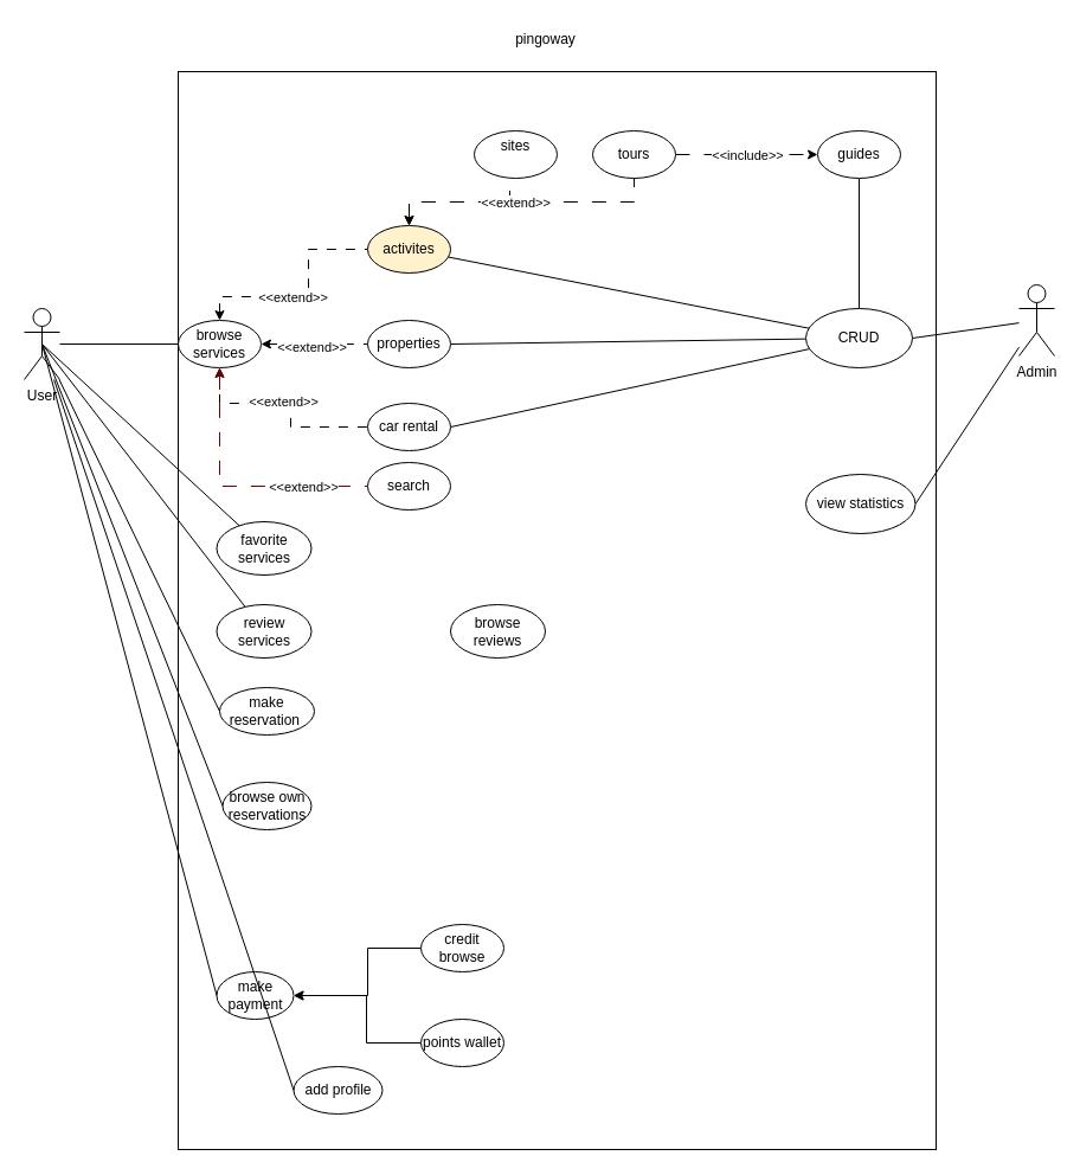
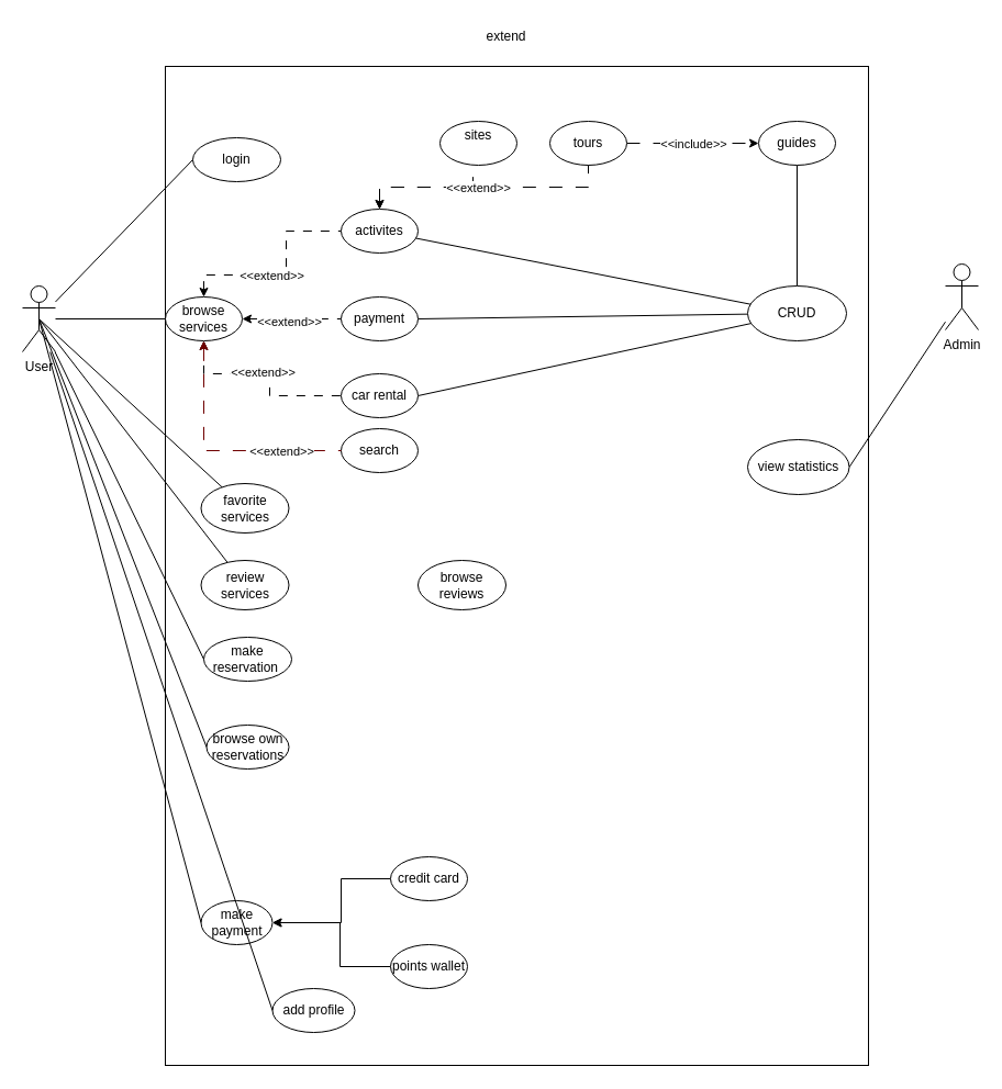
  <mxCell id="0" />
  <mxCell id="1" parent="0" />
  <mxCell id="2" value="User&lt;div&gt;&lt;br&gt;&lt;/div&gt;" style="shape=umlActor;verticalLabelPosition=bottom;verticalAlign=top;html=1;" vertex="1" parent="1"><mxGeometry x="20" y="260" width="30" height="60" as="geometry" /></mxCell>
  <mxCell id="3" value="" style="rounded=0;whiteSpace=wrap;html=1;direction=south;" vertex="1" parent="1"><mxGeometry x="150" y="60" width="640" height="910" as="geometry" /></mxCell>
- <mxCell id="4" value="pingoway&lt;div&gt;&lt;br&gt;&lt;/div&gt;" style="text;html=1;align=center;verticalAlign=middle;resizable=0;points=[];autosize=1;strokeColor=none;fillColor=none;" vertex="1" parent="1"><mxGeometry x="425" y="20" width="70" height="40" as="geometry" /></mxCell>
+ <mxCell id="4" value="extend&lt;div&gt;&lt;br&gt;&lt;/div&gt;" style="text;html=1;align=center;verticalAlign=middle;resizable=0;points=[];autosize=1;strokeColor=none;fillColor=none;" vertex="1" parent="1"><mxGeometry x="425" y="20" width="70" height="40" as="geometry" /></mxCell>
  <mxCell id="5" style="rounded=0;orthogonalLoop=1;jettySize=auto;html=1;endArrow=none;endFill=0;" edge="1" parent="1" source="50" target="19"><mxGeometry relative="1" as="geometry" /></mxCell>
  <mxCell id="6" style="rounded=0;orthogonalLoop=1;jettySize=auto;html=1;entryX=1;entryY=0.5;entryDx=0;entryDy=0;endArrow=none;endFill=0;" edge="1" parent="1" source="50" target="20"><mxGeometry relative="1" as="geometry" /></mxCell>
  <mxCell id="7" style="rounded=0;orthogonalLoop=1;jettySize=auto;html=1;entryX=1;entryY=0.5;entryDx=0;entryDy=0;endArrow=none;endFill=0;" edge="1" parent="1" source="50" target="21"><mxGeometry relative="1" as="geometry" /></mxCell>
  <mxCell id="8" style="rounded=0;orthogonalLoop=1;jettySize=auto;html=1;entryX=0.5;entryY=1;entryDx=0;entryDy=0;endArrow=none;endFill=0;" edge="1" parent="1" source="50" target="32"><mxGeometry relative="1" as="geometry" /></mxCell>
  <mxCell id="9" style="rounded=0;orthogonalLoop=1;jettySize=auto;html=1;entryX=1;entryY=0.5;entryDx=0;entryDy=0;endArrow=none;endFill=0;" edge="1" parent="1" source="10" target="54"><mxGeometry relative="1" as="geometry" /></mxCell>
  <mxCell id="10" value="Admin" style="shape=umlActor;verticalLabelPosition=bottom;verticalAlign=top;html=1;" vertex="1" parent="1"><mxGeometry x="860" y="240" width="30" height="60" as="geometry" /></mxCell>
  <mxCell id="11" value="" style="edgeStyle=orthogonalEdgeStyle;rounded=0;orthogonalLoop=1;jettySize=auto;html=1;endArrow=none;endFill=0;startArrow=classic;startFill=1;dashed=1;dashPattern=8 8;" edge="1" parent="1" source="17" target="19"><mxGeometry relative="1" as="geometry"><Array as="points"><mxPoint x="185" y="250" /><mxPoint x="260" y="250" /><mxPoint x="260" y="210" /></Array></mxGeometry></mxCell>
  <mxCell id="12" value="&amp;lt;&amp;lt;extend&amp;gt;&amp;gt;" style="edgeLabel;html=1;align=center;verticalAlign=middle;resizable=0;points=[];" vertex="1" connectable="0" parent="11"><mxGeometry x="-0.12" relative="1" as="geometry"><mxPoint as="offset" /></mxGeometry></mxCell>
  <mxCell id="13" value="" style="edgeStyle=orthogonalEdgeStyle;rounded=0;orthogonalLoop=1;jettySize=auto;html=1;dashed=1;dashPattern=8 8;endArrow=none;endFill=0;startArrow=classic;startFill=1;" edge="1" parent="1" source="17" target="20"><mxGeometry relative="1" as="geometry" /></mxCell>
  <mxCell id="14" value="&amp;lt;&amp;lt;extend&amp;gt;&amp;gt;" style="edgeLabel;html=1;align=center;verticalAlign=middle;resizable=0;points=[];" vertex="1" connectable="0" parent="13"><mxGeometry x="-0.067" y="-2" relative="1" as="geometry"><mxPoint as="offset" /></mxGeometry></mxCell>
  <mxCell id="15" value="" style="edgeStyle=orthogonalEdgeStyle;rounded=0;orthogonalLoop=1;jettySize=auto;html=1;endArrow=none;endFill=0;startArrow=classic;startFill=1;dashed=1;dashPattern=8 8;" edge="1" parent="1" source="17" target="21"><mxGeometry relative="1" as="geometry"><Array as="points"><mxPoint x="185" y="340" /><mxPoint x="245" y="340" /><mxPoint x="245" y="360" /></Array></mxGeometry></mxCell>
  <mxCell id="16" value="&amp;lt;&amp;lt;extend&amp;gt;&amp;gt;" style="edgeLabel;html=1;align=center;verticalAlign=middle;resizable=0;points=[];" vertex="1" connectable="0" parent="15"><mxGeometry x="-0.05" y="2" relative="1" as="geometry"><mxPoint as="offset" /></mxGeometry></mxCell>
  <mxCell id="17" value="browse services" style="ellipse;whiteSpace=wrap;html=1;" vertex="1" parent="1"><mxGeometry x="150" y="270" width="70" height="40" as="geometry" /></mxCell>
  <mxCell id="18" value="" style="edgeStyle=orthogonalEdgeStyle;rounded=0;orthogonalLoop=1;jettySize=auto;html=1;endArrow=none;endFill=0;startArrow=classic;startFill=1;dashed=1;dashPattern=12 12;" edge="1" parent="1" source="19" target="26"><mxGeometry relative="1" as="geometry"><Array as="points"><mxPoint x="345" y="170" /><mxPoint x="430" y="170" /></Array></mxGeometry></mxCell>
- <mxCell id="19" value="activites" style="ellipse;whiteSpace=wrap;html=1;fillColor=#fff2cc;" vertex="1" parent="1"><mxGeometry x="310" y="190" width="70" height="40" as="geometry" /></mxCell>
- <mxCell id="20" value="properties" style="ellipse;whiteSpace=wrap;html=1;" vertex="1" parent="1"><mxGeometry x="310" y="270" width="70" height="40" as="geometry" /></mxCell>
+ <mxCell id="19" value="activites" style="ellipse;whiteSpace=wrap;html=1;" vertex="1" parent="1"><mxGeometry x="310" y="190" width="70" height="40" as="geometry" /></mxCell>
+ <mxCell id="20" value="payment" style="ellipse;whiteSpace=wrap;html=1;" vertex="1" parent="1"><mxGeometry x="310" y="270" width="70" height="40" as="geometry" /></mxCell>
  <mxCell id="21" value="car rental" style="ellipse;whiteSpace=wrap;html=1;" vertex="1" parent="1"><mxGeometry x="310" y="340" width="70" height="40" as="geometry" /></mxCell>
  <mxCell id="22" style="rounded=0;orthogonalLoop=1;jettySize=auto;html=1;entryX=0;entryY=0.5;entryDx=0;entryDy=0;endArrow=none;endFill=0;" edge="1" parent="1" source="2" target="17"><mxGeometry relative="1" as="geometry"><mxPoint x="80" y="220" as="sourcePoint" /><mxPoint x="185" y="250" as="targetPoint" /></mxGeometry></mxCell>
  <mxCell id="23" value="search" style="ellipse;whiteSpace=wrap;html=1;" vertex="1" parent="1"><mxGeometry x="310" y="390" width="70" height="40" as="geometry" /></mxCell>
  <mxCell id="24" value="" style="edgeStyle=orthogonalEdgeStyle;rounded=0;orthogonalLoop=1;jettySize=auto;html=1;endArrow=none;endFill=0;startArrow=classic;startFill=1;dashed=1;strokeColor=#6F0000;dashPattern=12 12;fillColor=#a20025;" edge="1" parent="1" source="17" target="23"><mxGeometry relative="1" as="geometry"><Array as="points"><mxPoint x="185" y="410" /></Array></mxGeometry></mxCell>
  <mxCell id="25" value="&amp;lt;&amp;lt;extend&amp;gt;&amp;gt;" style="edgeLabel;html=1;align=center;verticalAlign=middle;resizable=0;points=[];" vertex="1" connectable="0" parent="24"><mxGeometry x="0.225" y="3" relative="1" as="geometry"><mxPoint x="32" y="3" as="offset" /></mxGeometry></mxCell>
  <mxCell id="26" value="sites&lt;div&gt;&lt;br&gt;&lt;/div&gt;" style="ellipse;whiteSpace=wrap;html=1;" vertex="1" parent="1"><mxGeometry x="400" y="110" width="70" height="40" as="geometry" /></mxCell>
  <mxCell id="27" value="" style="edgeStyle=orthogonalEdgeStyle;rounded=0;orthogonalLoop=1;jettySize=auto;html=1;dashed=1;dashPattern=12 12;" edge="1" parent="1" source="29" target="32"><mxGeometry relative="1" as="geometry" /></mxCell>
  <mxCell id="28" value="&amp;lt;&amp;lt;include&amp;gt;&amp;gt;" style="edgeLabel;html=1;align=center;verticalAlign=middle;resizable=0;points=[];" vertex="1" connectable="0" parent="27"><mxGeometry x="0.367" relative="1" as="geometry"><mxPoint x="-22" as="offset" /></mxGeometry></mxCell>
  <mxCell id="29" value="tours" style="ellipse;whiteSpace=wrap;html=1;" vertex="1" parent="1"><mxGeometry x="500" y="110" width="70" height="40" as="geometry" /></mxCell>
  <mxCell id="30" value="" style="edgeStyle=orthogonalEdgeStyle;rounded=0;orthogonalLoop=1;jettySize=auto;html=1;endArrow=none;endFill=0;startArrow=classic;startFill=1;dashed=1;dashPattern=12 12;entryX=0.5;entryY=1;entryDx=0;entryDy=0;exitX=0.5;exitY=0;exitDx=0;exitDy=0;" edge="1" parent="1" source="19" target="29"><mxGeometry relative="1" as="geometry"><mxPoint x="420" y="210" as="sourcePoint" /><mxPoint x="505" y="170" as="targetPoint" /><Array as="points"><mxPoint x="345" y="170" /><mxPoint x="535" y="170" /></Array></mxGeometry></mxCell>
  <mxCell id="31" value="&amp;lt;&amp;lt;extend&amp;gt;&amp;gt;" style="edgeLabel;html=1;align=center;verticalAlign=middle;resizable=0;points=[];" vertex="1" connectable="0" parent="30"><mxGeometry x="0.151" y="-3" relative="1" as="geometry"><mxPoint x="-23" y="-3" as="offset" /></mxGeometry></mxCell>
  <mxCell id="32" value="guides" style="ellipse;whiteSpace=wrap;html=1;" vertex="1" parent="1"><mxGeometry x="690" y="110" width="70" height="40" as="geometry" /></mxCell>
  <mxCell id="33" value="make reservation&amp;nbsp;" style="ellipse;whiteSpace=wrap;html=1;" vertex="1" parent="1"><mxGeometry x="185" y="580" width="80" height="40" as="geometry" /></mxCell>
  <mxCell id="34" style="rounded=0;orthogonalLoop=1;jettySize=auto;html=1;entryX=0;entryY=0.5;entryDx=0;entryDy=0;endArrow=none;endFill=0;" edge="1" parent="1" source="2" target="33"><mxGeometry relative="1" as="geometry" /></mxCell>
  <mxCell id="35" value="make payment" style="ellipse;whiteSpace=wrap;html=1;" vertex="1" parent="1"><mxGeometry x="182.5" y="820" width="65" height="40" as="geometry" /></mxCell>
  <mxCell id="36" style="rounded=0;orthogonalLoop=1;jettySize=auto;html=1;entryX=0;entryY=0.5;entryDx=0;entryDy=0;endArrow=none;endFill=0;exitX=0.5;exitY=0.5;exitDx=0;exitDy=0;exitPerimeter=0;" edge="1" parent="1" source="2" target="35"><mxGeometry relative="1" as="geometry"><mxPoint x="39.35" y="280" as="sourcePoint" /></mxGeometry></mxCell>
+ <mxCell id="37" value="login" style="ellipse;whiteSpace=wrap;html=1;" vertex="1" parent="1"><mxGeometry x="175" y="125" width="80" height="40" as="geometry" /></mxCell>
+ <mxCell id="38" style="rounded=0;orthogonalLoop=1;jettySize=auto;html=1;entryX=0;entryY=0.5;entryDx=0;entryDy=0;endArrow=none;endFill=0;" edge="1" parent="1" source="2" target="37"><mxGeometry relative="1" as="geometry"><mxPoint x="70" y="260" as="sourcePoint" /></mxGeometry></mxCell>
  <mxCell id="39" style="edgeStyle=orthogonalEdgeStyle;rounded=0;orthogonalLoop=1;jettySize=auto;html=1;" edge="1" parent="1" source="40" target="35"><mxGeometry relative="1" as="geometry"><Array as="points"><mxPoint x="310" y="800" /><mxPoint x="310" y="840" /></Array></mxGeometry></mxCell>
- <mxCell id="40" value="credit browse" style="ellipse;whiteSpace=wrap;html=1;" vertex="1" parent="1"><mxGeometry x="355" y="780" width="70" height="40" as="geometry" /></mxCell>
+ <mxCell id="40" value="credit card" style="ellipse;whiteSpace=wrap;html=1;" vertex="1" parent="1"><mxGeometry x="355" y="780" width="70" height="40" as="geometry" /></mxCell>
  <mxCell id="41" style="edgeStyle=orthogonalEdgeStyle;rounded=0;orthogonalLoop=1;jettySize=auto;html=1;entryX=1;entryY=0.5;entryDx=0;entryDy=0;" edge="1" parent="1" source="42" target="35"><mxGeometry relative="1" as="geometry"><mxPoint x="270" y="830" as="targetPoint" /><Array as="points"><mxPoint x="309" y="880" /><mxPoint x="309" y="840" /></Array></mxGeometry></mxCell>
  <mxCell id="42" value="points wallet" style="ellipse;whiteSpace=wrap;html=1;" vertex="1" parent="1"><mxGeometry x="355" y="860" width="70" height="40" as="geometry" /></mxCell>
  <mxCell id="43" value="add profile" style="ellipse;whiteSpace=wrap;html=1;" vertex="1" parent="1"><mxGeometry x="247.5" y="900" width="75" height="40" as="geometry" /></mxCell>
  <mxCell id="44" style="rounded=0;orthogonalLoop=1;jettySize=auto;html=1;entryX=0;entryY=0.5;entryDx=0;entryDy=0;endArrow=none;endFill=0;" edge="1" parent="1" source="2" target="43"><mxGeometry relative="1" as="geometry" /></mxCell>
  <mxCell id="45" value="favorite services" style="ellipse;whiteSpace=wrap;html=1;" vertex="1" parent="1"><mxGeometry x="182.5" y="440" width="80" height="45" as="geometry" /></mxCell>
  <mxCell id="46" value="review services" style="ellipse;whiteSpace=wrap;html=1;" vertex="1" parent="1"><mxGeometry x="182.5" y="510" width="80" height="45" as="geometry" /></mxCell>
  <mxCell id="47" style="rounded=0;orthogonalLoop=1;jettySize=auto;html=1;entryX=0.5;entryY=0.5;entryDx=0;entryDy=0;entryPerimeter=0;endArrow=none;endFill=0;" edge="1" parent="1" source="45" target="2"><mxGeometry relative="1" as="geometry" /></mxCell>
  <mxCell id="48" style="rounded=0;orthogonalLoop=1;jettySize=auto;html=1;entryX=0.5;entryY=0.5;entryDx=0;entryDy=0;entryPerimeter=0;endArrow=none;endFill=0;" edge="1" parent="1" source="46" target="2"><mxGeometry relative="1" as="geometry" /></mxCell>
- <mxCell id="49" value="" style="rounded=0;orthogonalLoop=1;jettySize=auto;html=1;entryX=1;entryY=0.5;entryDx=0;entryDy=0;endArrow=none;endFill=0;" edge="1" parent="1" source="10" target="50"><mxGeometry relative="1" as="geometry"><mxPoint x="860" y="273" as="sourcePoint" /><mxPoint x="380" y="360" as="targetPoint" /></mxGeometry></mxCell>
  <mxCell id="50" value="CRUD" style="ellipse;whiteSpace=wrap;html=1;" vertex="1" parent="1"><mxGeometry x="680" y="260" width="90" height="50" as="geometry" /></mxCell>
  <mxCell id="51" value="browse own&lt;div&gt;reservations&lt;/div&gt;" style="ellipse;whiteSpace=wrap;html=1;" vertex="1" parent="1"><mxGeometry x="187.5" y="660" width="75" height="40" as="geometry" /></mxCell>
  <mxCell id="52" style="rounded=0;orthogonalLoop=1;jettySize=auto;html=1;entryX=0;entryY=0.5;entryDx=0;entryDy=0;endArrow=none;endFill=0;exitX=0.5;exitY=0.5;exitDx=0;exitDy=0;exitPerimeter=0;" edge="1" parent="1" source="2" target="51"><mxGeometry relative="1" as="geometry"><mxPoint x="42" y="80" as="sourcePoint" /></mxGeometry></mxCell>
  <mxCell id="53" value="browse reviews" style="ellipse;whiteSpace=wrap;html=1;" vertex="1" parent="1"><mxGeometry x="380" y="510" width="80" height="45" as="geometry" /></mxCell>
  <mxCell id="54" value="view statistics" style="ellipse;whiteSpace=wrap;html=1;" vertex="1" parent="1"><mxGeometry x="680" y="400" width="92.5" height="50" as="geometry" /></mxCell>
